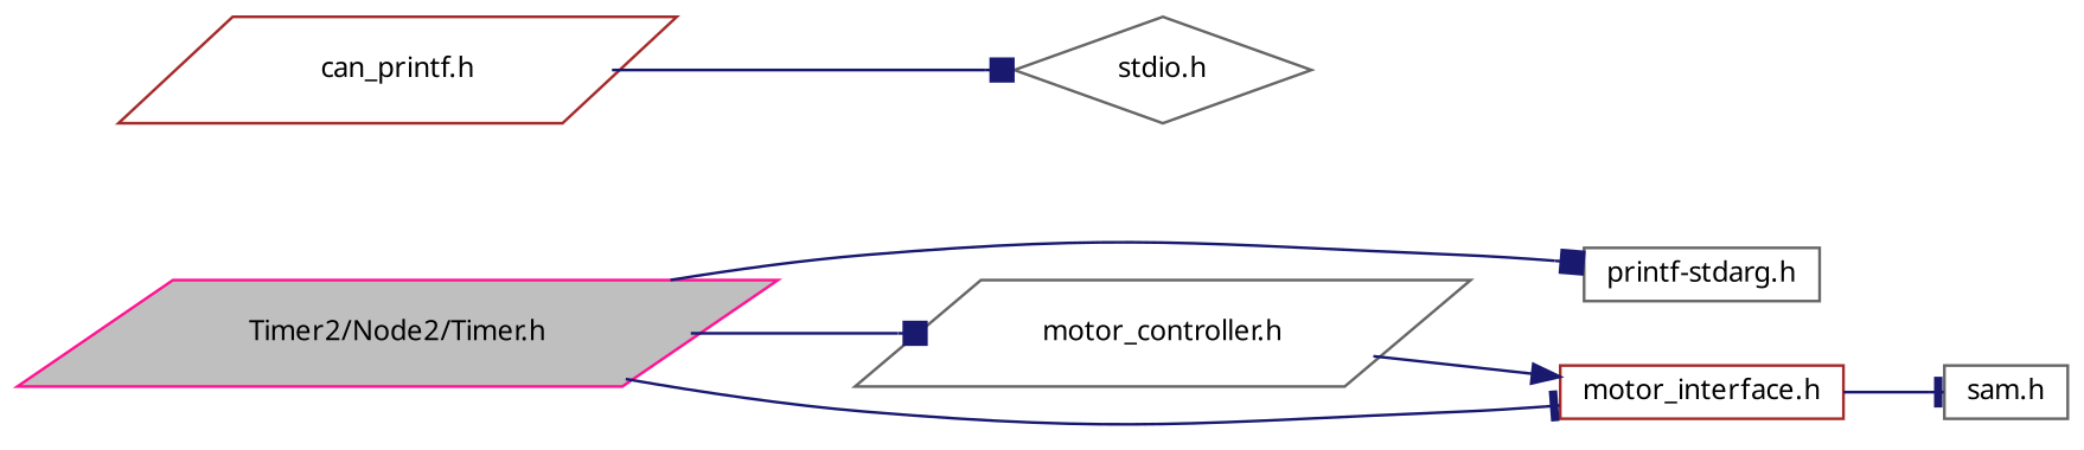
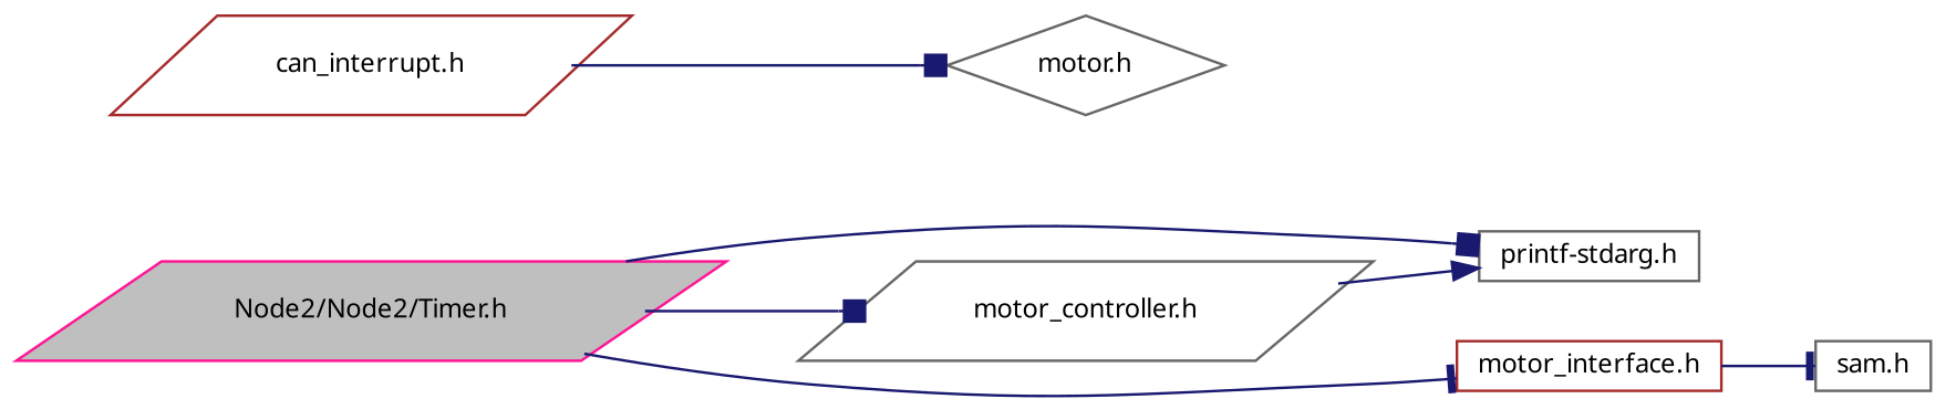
  digraph {
    fontname="Noto Sans"
    rankdir=LR
    node [color=gray40 fillcolor=white fontname="Noto Sans" fontsize=10 shape=parallelogram style=filled]
    edge [arrowhead=box color=midnightblue fontname="Noto Sans" fontsize=10 labelfontname=Helvetica labelfontsize=10 style=solid]
-   n1 [color=deeppink fillcolor=grey75 fontcolor=black height=0.2 label="Timer2/Node2/Timer.h" width=0.4]
+   n1 [color=deeppink fillcolor=grey75 fontcolor=black height=0.2 label="Node2/Node2/Timer.h" width=0.4]
    n2 [height=0.2 label="printf-stdarg.h" shape=box width=0.4]
    n3 [height=0.2 label="motor_controller.h" width=0.4]
    n4 [color=brown height=0.2 label="motor_interface.h" shape=box width=0.4]
    n5 [height=0.2 label="sam.h" shape=box width=0.4]
-   n6 [color=brown height=0.2 label="can_printf.h" width=0.4]
-   n7 [height=0.2 label="stdio.h" shape=diamond width=0.4]
+   n6 [color=brown height=0.2 label="can_interrupt.h" width=0.4]
+   n7 [height=0.2 label="motor.h" shape=diamond width=0.4]
    n1 -> n2
    n1 -> n3
    n1 -> n4 [arrowhead=tee]
-   n3 -> n4 [arrowhead=normal]
+   n3 -> n2 [arrowhead=normal]
    n4 -> n5 [arrowhead=tee]
    n6 -> n7
  }
